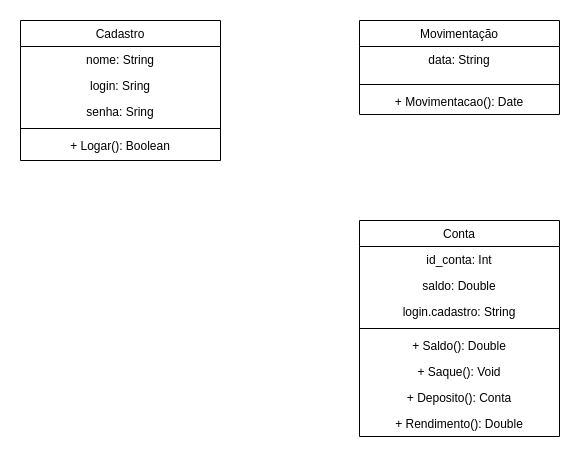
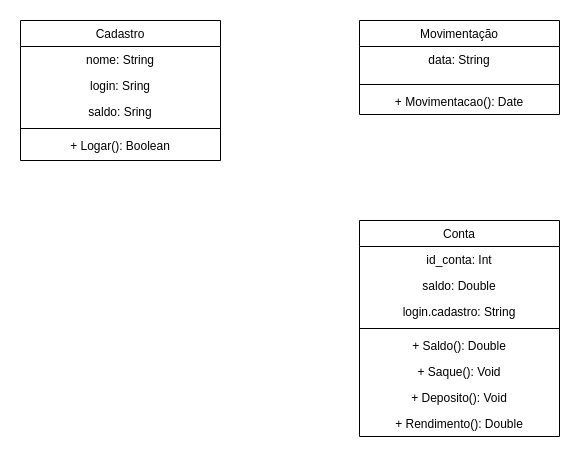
  <mxCell id="0" />
  <mxCell id="1" parent="0" />
  <mxCell id="2" value="Cadastro" style="swimlane;fontStyle=0;align=center;verticalAlign=top;childLayout=stackLayout;horizontal=1;startSize=26;horizontalStack=0;resizeParent=1;resizeLast=0;collapsible=1;marginBottom=0;rounded=0;shadow=0;strokeWidth=1;fontFamily=Arial;labelBorderColor=none;" parent="1" vertex="1"><mxGeometry x="20" y="20" width="200" height="140" as="geometry"><mxRectangle x="230" y="140" width="160" height="26" as="alternateBounds" /></mxGeometry></mxCell>
  <mxCell id="3" value="nome: String" style="text;align=center;verticalAlign=top;spacingLeft=4;spacingRight=4;overflow=hidden;rotatable=0;points=[[0,0.5],[1,0.5]];portConstraint=eastwest;fontFamily=Arial;fontStyle=0;labelBorderColor=none;" parent="2" vertex="1"><mxGeometry y="26" width="200" height="26" as="geometry" /></mxCell>
  <mxCell id="4" value="login: Sring" style="text;align=center;verticalAlign=top;spacingLeft=4;spacingRight=4;overflow=hidden;rotatable=0;points=[[0,0.5],[1,0.5]];portConstraint=eastwest;rounded=0;shadow=0;fontFamily=Arial;fontStyle=0;labelBorderColor=none;" parent="2" vertex="1"><mxGeometry y="52" width="200" height="26" as="geometry" /></mxCell>
- <mxCell id="5" value="senha: Sring" style="text;align=center;verticalAlign=top;spacingLeft=4;spacingRight=4;overflow=hidden;rotatable=0;points=[[0,0.5],[1,0.5]];portConstraint=eastwest;rounded=0;shadow=0;fontFamily=Arial;fontStyle=0;labelBorderColor=none;" parent="2" vertex="1"><mxGeometry y="78" width="200" height="26" as="geometry" /></mxCell>
+ <mxCell id="5" value="saldo: Sring" style="text;align=center;verticalAlign=top;spacingLeft=4;spacingRight=4;overflow=hidden;rotatable=0;points=[[0,0.5],[1,0.5]];portConstraint=eastwest;rounded=0;shadow=0;fontFamily=Arial;fontStyle=0;labelBorderColor=none;" parent="2" vertex="1"><mxGeometry y="78" width="200" height="26" as="geometry" /></mxCell>
  <mxCell id="6" value="" style="line;strokeWidth=1;fillColor=none;align=left;verticalAlign=middle;spacingTop=-1;spacingLeft=3;spacingRight=3;rotatable=0;labelPosition=right;points=[];portConstraint=eastwest;strokeColor=inherit;" parent="2" vertex="1"><mxGeometry y="104" width="200" height="8" as="geometry" /></mxCell>
  <mxCell id="7" value="+ Logar(): Boolean" style="text;align=center;verticalAlign=top;spacingLeft=4;spacingRight=4;overflow=hidden;rotatable=0;points=[[0,0.5],[1,0.5]];portConstraint=eastwest;rounded=0;shadow=0;fontFamily=Arial;fontStyle=0;labelBorderColor=none;" parent="2" vertex="1"><mxGeometry y="112" width="200" height="26" as="geometry" /></mxCell>
  <mxCell id="8" value="Movimentação" style="swimlane;fontStyle=0;align=center;verticalAlign=top;childLayout=stackLayout;horizontal=1;startSize=26;horizontalStack=0;resizeParent=1;resizeLast=0;collapsible=1;marginBottom=0;rounded=0;shadow=0;strokeWidth=1;fontFamily=Arial;labelBorderColor=none;" parent="1" vertex="1"><mxGeometry x="359" y="20" width="200" height="94" as="geometry"><mxRectangle x="550" y="140" width="160" height="26" as="alternateBounds" /></mxGeometry></mxCell>
  <mxCell id="9" value="data: String" style="text;align=center;verticalAlign=top;spacingLeft=4;spacingRight=4;overflow=hidden;rotatable=0;points=[[0,0.5],[1,0.5]];portConstraint=eastwest;rounded=0;shadow=0;fontFamily=Arial;fontStyle=0;labelBorderColor=none;" parent="8" vertex="1"><mxGeometry y="26" width="200" height="34" as="geometry" /></mxCell>
  <mxCell id="10" value="" style="line;strokeWidth=1;fillColor=none;align=left;verticalAlign=middle;spacingTop=-1;spacingLeft=3;spacingRight=3;rotatable=0;labelPosition=right;points=[];portConstraint=eastwest;strokeColor=inherit;" vertex="1" parent="8"><mxGeometry y="60" width="200" height="8" as="geometry" /></mxCell>
  <mxCell id="11" value="+ Movimentacao(): Date" style="text;align=center;verticalAlign=top;spacingLeft=4;spacingRight=4;overflow=hidden;rotatable=0;points=[[0,0.5],[1,0.5]];portConstraint=eastwest;rounded=0;shadow=0;fontFamily=Arial;fontStyle=0;labelBorderColor=none;" vertex="1" parent="8"><mxGeometry y="68" width="200" height="26" as="geometry" /></mxCell>
  <mxCell id="12" value="Conta" style="swimlane;fontStyle=0;align=center;verticalAlign=top;childLayout=stackLayout;horizontal=1;startSize=26;horizontalStack=0;resizeParent=1;resizeLast=0;collapsible=1;marginBottom=0;rounded=0;shadow=0;strokeWidth=1;fontFamily=Arial;labelBorderColor=none;" parent="1" vertex="1"><mxGeometry x="359" y="220" width="200" height="216" as="geometry"><mxRectangle x="550" y="140" width="160" height="26" as="alternateBounds" /></mxGeometry></mxCell>
  <mxCell id="13" value="id_conta: Int" style="text;align=center;verticalAlign=top;spacingLeft=4;spacingRight=4;overflow=hidden;rotatable=0;points=[[0,0.5],[1,0.5]];portConstraint=eastwest;rounded=0;shadow=0;fontFamily=Arial;fontStyle=0;labelBorderColor=none;" parent="12" vertex="1"><mxGeometry y="26" width="200" height="26" as="geometry" /></mxCell>
  <mxCell id="14" value="saldo: Double" style="text;align=center;verticalAlign=top;spacingLeft=4;spacingRight=4;overflow=hidden;rotatable=0;points=[[0,0.5],[1,0.5]];portConstraint=eastwest;rounded=0;shadow=0;fontFamily=Arial;fontStyle=0;labelBorderColor=none;" parent="12" vertex="1"><mxGeometry y="52" width="200" height="26" as="geometry" /></mxCell>
  <mxCell id="15" value="login.cadastro: String" style="text;align=center;verticalAlign=top;spacingLeft=4;spacingRight=4;overflow=hidden;rotatable=0;points=[[0,0.5],[1,0.5]];portConstraint=eastwest;rounded=0;shadow=0;fontFamily=Arial;fontStyle=0;labelBorderColor=none;" vertex="1" parent="12"><mxGeometry y="78" width="200" height="26" as="geometry" /></mxCell>
  <mxCell id="16" value="" style="line;strokeWidth=1;fillColor=none;align=left;verticalAlign=middle;spacingTop=-1;spacingLeft=3;spacingRight=3;rotatable=0;labelPosition=right;points=[];portConstraint=eastwest;strokeColor=inherit;" parent="12" vertex="1"><mxGeometry y="104" width="200" height="8" as="geometry" /></mxCell>
  <mxCell id="17" value="+ Saldo(): Double" style="text;align=center;verticalAlign=top;spacingLeft=4;spacingRight=4;overflow=hidden;rotatable=0;points=[[0,0.5],[1,0.5]];portConstraint=eastwest;rounded=0;shadow=0;fontFamily=Arial;fontStyle=0;labelBorderColor=none;" parent="12" vertex="1"><mxGeometry y="112" width="200" height="26" as="geometry" /></mxCell>
  <mxCell id="18" value="+ Saque(): Void" style="text;align=center;verticalAlign=top;spacingLeft=4;spacingRight=4;overflow=hidden;rotatable=0;points=[[0,0.5],[1,0.5]];portConstraint=eastwest;rounded=0;shadow=0;fontFamily=Arial;fontStyle=0;labelBorderColor=none;" parent="12" vertex="1"><mxGeometry y="138" width="200" height="26" as="geometry" /></mxCell>
- <mxCell id="19" value="+ Deposito(): Conta" style="text;align=center;verticalAlign=top;spacingLeft=4;spacingRight=4;overflow=hidden;rotatable=0;points=[[0,0.5],[1,0.5]];portConstraint=eastwest;rounded=0;shadow=0;fontFamily=Arial;fontStyle=0;labelBorderColor=none;" parent="12" vertex="1"><mxGeometry y="164" width="200" height="26" as="geometry" /></mxCell>
+ <mxCell id="19" value="+ Deposito(): Void" style="text;align=center;verticalAlign=top;spacingLeft=4;spacingRight=4;overflow=hidden;rotatable=0;points=[[0,0.5],[1,0.5]];portConstraint=eastwest;rounded=0;shadow=0;fontFamily=Arial;fontStyle=0;labelBorderColor=none;" parent="12" vertex="1"><mxGeometry y="164" width="200" height="26" as="geometry" /></mxCell>
  <mxCell id="20" value="+ Rendimento(): Double" style="text;align=center;verticalAlign=top;spacingLeft=4;spacingRight=4;overflow=hidden;rotatable=0;points=[[0,0.5],[1,0.5]];portConstraint=eastwest;rounded=0;shadow=0;fontFamily=Arial;fontStyle=0;labelBorderColor=none;" parent="12" vertex="1"><mxGeometry y="190" width="200" height="26" as="geometry" /></mxCell>
